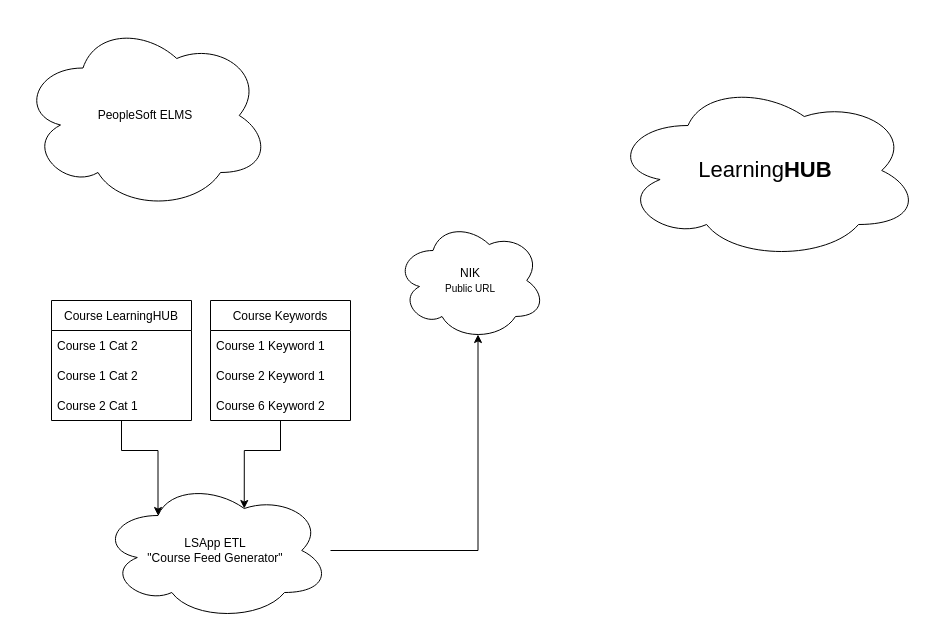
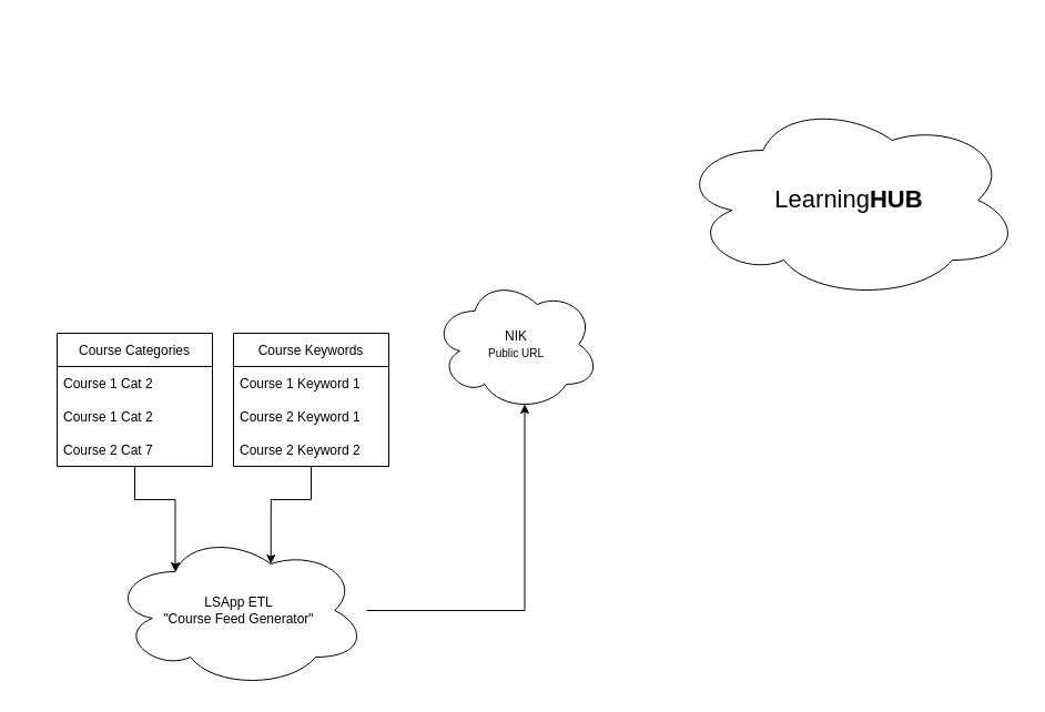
  <mxCell id="0" />
  <mxCell id="1" parent="0" />
- <mxCell id="2" value="PeopleSoft ELMS" style="ellipse;shape=cloud;whiteSpace=wrap;html=1;" vertex="1" parent="1"><mxGeometry x="20" width="250" height="190" as="geometry" y="20" /></mxCell>
  <mxCell id="3" style="edgeStyle=orthogonalEdgeStyle;rounded=0;orthogonalLoop=1;jettySize=auto;html=1;entryX=0.25;entryY=0.25;entryDx=0;entryDy=0;entryPerimeter=0;" edge="1" parent="1" source="4" target="14"><mxGeometry relative="1" as="geometry" /></mxCell>
- <mxCell id="4" value="Course LearningHUB" style="swimlane;fontStyle=0;childLayout=stackLayout;horizontal=1;startSize=30;horizontalStack=0;resizeParent=1;resizeParentMax=0;resizeLast=0;collapsible=1;marginBottom=0;" vertex="1" parent="1"><mxGeometry x="51" y="300" width="140" height="120" as="geometry" /></mxCell>
+ <mxCell id="4" value="Course Categories" style="swimlane;fontStyle=0;childLayout=stackLayout;horizontal=1;startSize=30;horizontalStack=0;resizeParent=1;resizeParentMax=0;resizeLast=0;collapsible=1;marginBottom=0;" vertex="1" parent="1"><mxGeometry x="51" y="300" width="140" height="120" as="geometry" /></mxCell>
  <mxCell id="5" value="Course 1 Cat 2" style="text;strokeColor=none;fillColor=none;align=left;verticalAlign=middle;spacingLeft=4;spacingRight=4;overflow=hidden;points=[[0,0.5],[1,0.5]];portConstraint=eastwest;rotatable=0;" vertex="1" parent="4"><mxGeometry y="30" width="140" height="30" as="geometry" /></mxCell>
  <mxCell id="6" value="Course 1 Cat 2" style="text;strokeColor=none;fillColor=none;align=left;verticalAlign=middle;spacingLeft=4;spacingRight=4;overflow=hidden;points=[[0,0.5],[1,0.5]];portConstraint=eastwest;rotatable=0;" vertex="1" parent="4"><mxGeometry y="60" width="140" height="30" as="geometry" /></mxCell>
- <mxCell id="7" value="Course 2 Cat 1" style="text;strokeColor=none;fillColor=none;align=left;verticalAlign=middle;spacingLeft=4;spacingRight=4;overflow=hidden;points=[[0,0.5],[1,0.5]];portConstraint=eastwest;rotatable=0;" vertex="1" parent="4"><mxGeometry y="90" width="140" height="30" as="geometry" /></mxCell>
+ <mxCell id="7" value="Course 2 Cat 7" style="text;strokeColor=none;fillColor=none;align=left;verticalAlign=middle;spacingLeft=4;spacingRight=4;overflow=hidden;points=[[0,0.5],[1,0.5]];portConstraint=eastwest;rotatable=0;" vertex="1" parent="4"><mxGeometry y="90" width="140" height="30" as="geometry" /></mxCell>
  <mxCell id="8" style="edgeStyle=orthogonalEdgeStyle;rounded=0;orthogonalLoop=1;jettySize=auto;html=1;entryX=0.625;entryY=0.2;entryDx=0;entryDy=0;entryPerimeter=0;" edge="1" parent="1" source="9" target="14"><mxGeometry relative="1" as="geometry" /></mxCell>
  <mxCell id="9" value="Course Keywords" style="swimlane;fontStyle=0;childLayout=stackLayout;horizontal=1;startSize=30;horizontalStack=0;resizeParent=1;resizeParentMax=0;resizeLast=0;collapsible=1;marginBottom=0;" vertex="1" parent="1"><mxGeometry x="210" y="300" width="140" height="120" as="geometry" /></mxCell>
  <mxCell id="10" value="Course 1 Keyword 1" style="text;strokeColor=none;fillColor=none;align=left;verticalAlign=middle;spacingLeft=4;spacingRight=4;overflow=hidden;points=[[0,0.5],[1,0.5]];portConstraint=eastwest;rotatable=0;" vertex="1" parent="9"><mxGeometry y="30" width="140" height="30" as="geometry" /></mxCell>
  <mxCell id="11" value="Course 2 Keyword 1" style="text;strokeColor=none;fillColor=none;align=left;verticalAlign=middle;spacingLeft=4;spacingRight=4;overflow=hidden;points=[[0,0.5],[1,0.5]];portConstraint=eastwest;rotatable=0;" vertex="1" parent="9"><mxGeometry y="60" width="140" height="30" as="geometry" /></mxCell>
- <mxCell id="12" value="Course 6 Keyword 2" style="text;strokeColor=none;fillColor=none;align=left;verticalAlign=middle;spacingLeft=4;spacingRight=4;overflow=hidden;points=[[0,0.5],[1,0.5]];portConstraint=eastwest;rotatable=0;" vertex="1" parent="9"><mxGeometry y="90" width="140" height="30" as="geometry" /></mxCell>
+ <mxCell id="12" value="Course 2 Keyword 2" style="text;strokeColor=none;fillColor=none;align=left;verticalAlign=middle;spacingLeft=4;spacingRight=4;overflow=hidden;points=[[0,0.5],[1,0.5]];portConstraint=eastwest;rotatable=0;" vertex="1" parent="9"><mxGeometry y="90" width="140" height="30" as="geometry" /></mxCell>
  <mxCell id="13" style="edgeStyle=orthogonalEdgeStyle;rounded=0;orthogonalLoop=1;jettySize=auto;html=1;entryX=0.55;entryY=0.95;entryDx=0;entryDy=0;entryPerimeter=0;" edge="1" parent="1" source="14" target="15"><mxGeometry relative="1" as="geometry" /></mxCell>
  <mxCell id="14" value="&lt;div&gt;LSApp ETL&lt;/div&gt;&lt;div&gt;&quot;Course Feed Generator&quot;&lt;br&gt;&lt;/div&gt;" style="ellipse;shape=cloud;whiteSpace=wrap;html=1;" vertex="1" parent="1"><mxGeometry x="100" y="480" width="230" height="140" as="geometry" /></mxCell>
- <mxCell id="15" value="&lt;div&gt;NIK&lt;/div&gt;&lt;div&gt;&lt;font style=&quot;font-size: 10px&quot;&gt;Public URL&lt;/font&gt;&lt;br&gt;&lt;/div&gt;" style="ellipse;shape=cloud;whiteSpace=wrap;html=1;" vertex="1" parent="1"><mxGeometry x="395" y="220" width="150" height="120" as="geometry" /></mxCell>
- <mxCell id="16" value="&lt;font style=&quot;font-size: 22px&quot;&gt;Learning&lt;b&gt;HUB&lt;/b&gt;&lt;/font&gt;" style="ellipse;shape=cloud;whiteSpace=wrap;html=1;" vertex="1" parent="1"><mxGeometry x="610" y="80" width="310" height="180" as="geometry" /></mxCell>
+ <mxCell id="15" value="&lt;div&gt;NIK&lt;/div&gt;&lt;div&gt;&lt;font style=&quot;font-size: 10px&quot;&gt;Public URL&lt;/font&gt;&lt;br&gt;&lt;/div&gt;" style="ellipse;shape=cloud;whiteSpace=wrap;html=1;" vertex="1" parent="1"><mxGeometry x="390" y="250" width="150" height="120" as="geometry" /></mxCell>
+ <mxCell id="16" value="&lt;font style=&quot;font-size: 22px&quot;&gt;Learning&lt;b&gt;HUB&lt;/b&gt;&lt;/font&gt;" style="ellipse;shape=cloud;whiteSpace=wrap;html=1;" vertex="1" parent="1"><mxGeometry x="610" y="90" width="310" height="180" as="geometry" /></mxCell>
